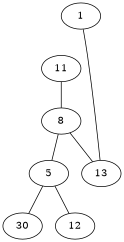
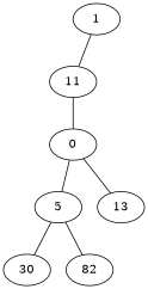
  graph {
    n1 [label=1]
    n2 [label=11]
    n3 [label=5]
    n4 [label=30]
-   n5 [label=12]
-   n6 [label=8]
+   n5 [label=82]
+   n6 [label=0]
    n7 [label=13]
-   n1 -- n7
+   n1 -- n2
    n2 -- n6
    n3 -- n4
    n3 -- n5
    n6 -- n3
    n6 -- n7
  }
